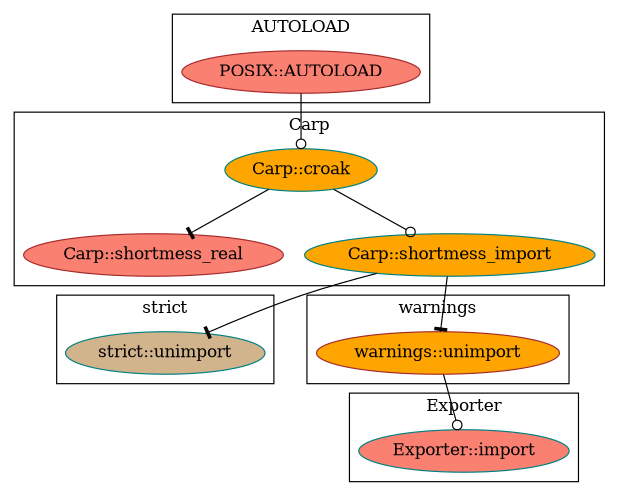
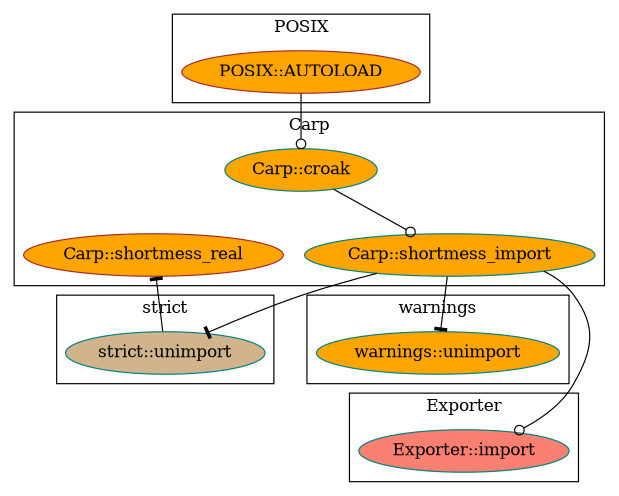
  digraph {
    node [color=teal fillcolor=orange style=filled]
    edge [arrowhead=odot]
    "strict::unimport" [fillcolor=tan]
-   "warnings::unimport" [color=brown]
-   "POSIX::AUTOLOAD" [color=brown fillcolor=salmon]
+   "warnings::unimport"
+   "POSIX::AUTOLOAD" [color=brown]
    "Exporter::import" [fillcolor=salmon]
-   "Carp::shortmess_real" [color=brown fillcolor=salmon]
+   "Carp::shortmess_real" [color=brown]
    n6 [label="Carp::shortmess_import"]
    "Carp::croak"
    subgraph cluster_1 {
      label="strict"
      "strict::unimport"
    }
    subgraph cluster_2 {
      label=warnings
      "warnings::unimport"
    }
    subgraph cluster_3 {
-     label=AUTOLOAD
+     label=POSIX
      "POSIX::AUTOLOAD"
    }
    subgraph cluster_4 {
      label=Exporter
      "Exporter::import"
    }
    subgraph cluster_5 {
      label=Carp
      "Carp::shortmess_real"
      n6
      "Carp::croak"
    }
    "POSIX::AUTOLOAD" -> "Carp::croak"
    n6 -> "strict::unimport" [arrowhead=tee]
    n6 -> "warnings::unimport" [arrowhead=tee]
-   "warnings::unimport" -> "Exporter::import"
-   "Carp::croak" -> "Carp::shortmess_real" [arrowhead=tee]
+   n6 -> "Exporter::import"
+   "strict::unimport" -> "Carp::shortmess_real" [arrowhead=tee]
    "Carp::croak" -> n6
  }
